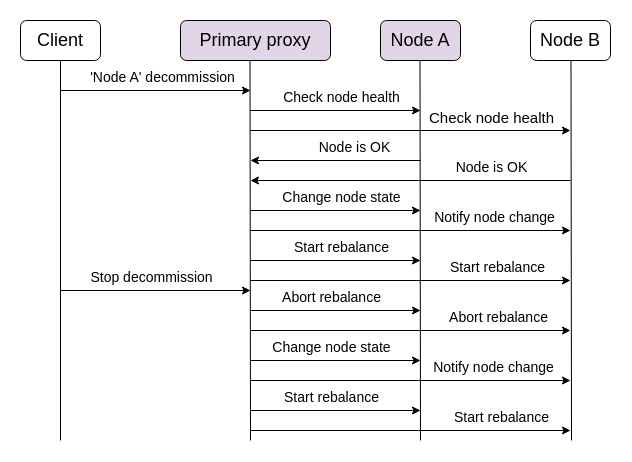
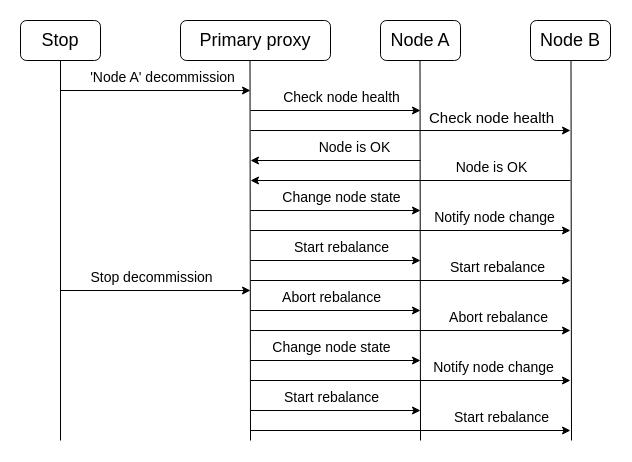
  <mxCell id="0" />
  <mxCell id="1" parent="0" />
- <mxCell id="2" value="&lt;font style=&quot;font-size: 18px&quot;&gt;Client&lt;/font&gt;" style="rounded=1;whiteSpace=wrap;html=1;" parent="1" vertex="1"><mxGeometry x="20" y="20" width="80" height="40" as="geometry" /></mxCell>
- <mxCell id="3" value="&lt;div style=&quot;font-size: 18px&quot;&gt;&lt;font style=&quot;font-size: 18px&quot;&gt;Primary&lt;/font&gt;&lt;font style=&quot;font-size: 18px&quot;&gt; proxy&lt;br&gt;&lt;/font&gt;&lt;/div&gt;" style="rounded=1;whiteSpace=wrap;html=1;fillColor=#e1d5e7;" parent="1" vertex="1"><mxGeometry x="180" y="20" width="150" height="40" as="geometry" /></mxCell>
- <mxCell id="4" value="&lt;font style=&quot;font-size: 18px&quot;&gt;Node&lt;/font&gt;&lt;font style=&quot;font-size: 18px&quot;&gt; A&lt;/font&gt;" style="rounded=1;whiteSpace=wrap;html=1;fillColor=#e1d5e7;" parent="1" vertex="1"><mxGeometry x="380" y="20" width="80" height="40" as="geometry" /></mxCell>
+ <mxCell id="2" value="&lt;font style=&quot;font-size: 18px&quot;&gt;Stop&lt;/font&gt;" style="rounded=1;whiteSpace=wrap;html=1;" parent="1" vertex="1"><mxGeometry x="20" y="20" width="80" height="40" as="geometry" /></mxCell>
+ <mxCell id="3" value="&lt;div style=&quot;font-size: 18px&quot;&gt;&lt;font style=&quot;font-size: 18px&quot;&gt;Primary&lt;/font&gt;&lt;font style=&quot;font-size: 18px&quot;&gt; proxy&lt;br&gt;&lt;/font&gt;&lt;/div&gt;" style="rounded=1;whiteSpace=wrap;html=1;" parent="1" vertex="1"><mxGeometry x="180" y="20" width="150" height="40" as="geometry" /></mxCell>
+ <mxCell id="4" value="&lt;font style=&quot;font-size: 18px&quot;&gt;Node&lt;/font&gt;&lt;font style=&quot;font-size: 18px&quot;&gt; A&lt;/font&gt;" style="rounded=1;whiteSpace=wrap;html=1;" parent="1" vertex="1"><mxGeometry x="380" y="20" width="80" height="40" as="geometry" /></mxCell>
  <mxCell id="5" value="" style="endArrow=none;html=1;" parent="1" edge="1"><mxGeometry width="50" height="50" relative="1" as="geometry"><mxPoint x="60" y="440" as="sourcePoint" /><mxPoint x="60" y="60" as="targetPoint" /></mxGeometry></mxCell>
  <mxCell id="6" value="" style="endArrow=none;html=1;" parent="1" edge="1"><mxGeometry width="50" height="50" relative="1" as="geometry"><mxPoint x="250" y="440" as="sourcePoint" /><mxPoint x="249.5" y="60" as="targetPoint" /></mxGeometry></mxCell>
  <mxCell id="7" value="" style="endArrow=none;html=1;" parent="1" edge="1"><mxGeometry width="50" height="50" relative="1" as="geometry"><mxPoint x="420" y="440" as="sourcePoint" /><mxPoint x="419.5" y="60" as="targetPoint" /></mxGeometry></mxCell>
  <mxCell id="8" value="" style="endArrow=classic;html=1;" parent="1" edge="1"><mxGeometry width="50" height="50" relative="1" as="geometry"><mxPoint x="60" y="90" as="sourcePoint" /><mxPoint x="250" y="90" as="targetPoint" /></mxGeometry></mxCell>
  <mxCell id="9" value="&lt;font style=&quot;font-size: 14px;&quot;&gt;'Node A' decommission&lt;/font&gt;" style="edgeLabel;html=1;align=center;verticalAlign=middle;resizable=0;points=[];fontSize=14;" parent="8" vertex="1" connectable="0"><mxGeometry x="-0.393" y="1" relative="1" as="geometry"><mxPoint x="43" y="-13" as="offset" /></mxGeometry></mxCell>
  <mxCell id="10" value="" style="endArrow=classic;html=1;fontSize=14;" parent="1" edge="1"><mxGeometry width="50" height="50" relative="1" as="geometry"><mxPoint x="250" y="110" as="sourcePoint" /><mxPoint x="420" y="110" as="targetPoint" /></mxGeometry></mxCell>
  <mxCell id="11" value="&lt;font style=&quot;font-size: 14px;&quot;&gt;Check node health&lt;br style=&quot;font-size: 14px;&quot;&gt;&lt;/font&gt;" style="edgeLabel;html=1;align=center;verticalAlign=middle;resizable=0;points=[];fontSize=14;" parent="10" vertex="1" connectable="0"><mxGeometry x="-0.308" y="-2" relative="1" as="geometry"><mxPoint x="31" y="-16" as="offset" /></mxGeometry></mxCell>
  <mxCell id="12" value="" style="endArrow=classic;html=1;" parent="1" edge="1"><mxGeometry width="50" height="50" relative="1" as="geometry"><mxPoint x="420" y="160" as="sourcePoint" /><mxPoint x="250" y="160" as="targetPoint" /></mxGeometry></mxCell>
  <mxCell id="13" value="&lt;font style=&quot;font-size: 14px;&quot;&gt;Node is OK&lt;/font&gt;" style="edgeLabel;html=1;align=center;verticalAlign=middle;resizable=0;points=[];fontSize=14;" parent="12" vertex="1" connectable="0"><mxGeometry x="0.431" relative="1" as="geometry"><mxPoint x="55" y="-14" as="offset" /></mxGeometry></mxCell>
  <mxCell id="14" value="&lt;font style=&quot;font-size: 18px&quot;&gt;Node&lt;/font&gt;&lt;font style=&quot;font-size: 18px&quot;&gt; B&lt;/font&gt;" style="rounded=1;whiteSpace=wrap;html=1;" parent="1" vertex="1"><mxGeometry x="530" y="20" width="80" height="40" as="geometry" /></mxCell>
  <mxCell id="15" value="" style="endArrow=none;html=1;" parent="1" edge="1"><mxGeometry width="50" height="50" relative="1" as="geometry"><mxPoint x="571" y="440" as="sourcePoint" /><mxPoint x="570.5" y="60" as="targetPoint" /></mxGeometry></mxCell>
  <mxCell id="16" value="" style="endArrow=classic;html=1;" parent="1" edge="1"><mxGeometry width="50" height="50" relative="1" as="geometry"><mxPoint x="250" y="260" as="sourcePoint" /><mxPoint x="420" y="260" as="targetPoint" /></mxGeometry></mxCell>
  <mxCell id="17" value="&lt;font style=&quot;font-size: 14px;&quot;&gt;Start rebalance&lt;/font&gt;" style="edgeLabel;html=1;align=center;verticalAlign=middle;resizable=0;points=[];fontSize=14;" parent="16" vertex="1" connectable="0"><mxGeometry x="-0.333" y="-2" relative="1" as="geometry"><mxPoint x="33" y="-16" as="offset" /></mxGeometry></mxCell>
  <mxCell id="18" value="" style="endArrow=classic;html=1;" parent="1" edge="1"><mxGeometry width="50" height="50" relative="1" as="geometry"><mxPoint x="250" y="280" as="sourcePoint" /><mxPoint x="570" y="280" as="targetPoint" /></mxGeometry></mxCell>
  <mxCell id="19" value="&lt;font style=&quot;font-size: 14px;&quot;&gt;Start rebalance&lt;/font&gt;" style="edgeLabel;html=1;align=center;verticalAlign=middle;resizable=0;points=[];fontSize=14;" parent="18" vertex="1" connectable="0"><mxGeometry x="-0.333" y="-2" relative="1" as="geometry"><mxPoint x="139" y="-16" as="offset" /></mxGeometry></mxCell>
  <mxCell id="20" value="" style="endArrow=classic;html=1;" parent="1" edge="1"><mxGeometry width="50" height="50" relative="1" as="geometry"><mxPoint x="250" y="130" as="sourcePoint" /><mxPoint x="570" y="130" as="targetPoint" /></mxGeometry></mxCell>
  <mxCell id="21" value="&lt;font style=&quot;font-size: 15px;&quot;&gt;Check node health&lt;br style=&quot;font-size: 15px;&quot;&gt;&lt;/font&gt;" style="edgeLabel;html=1;align=center;verticalAlign=middle;resizable=0;points=[];fontSize=15;" parent="20" vertex="1" connectable="0"><mxGeometry x="-0.308" y="-2" relative="1" as="geometry"><mxPoint x="129" y="-16" as="offset" /></mxGeometry></mxCell>
  <mxCell id="22" value="" style="endArrow=classic;html=1;" parent="1" edge="1"><mxGeometry width="50" height="50" relative="1" as="geometry"><mxPoint x="570" y="180" as="sourcePoint" /><mxPoint x="250" y="180" as="targetPoint" /></mxGeometry></mxCell>
  <mxCell id="23" value="&lt;font style=&quot;font-size: 14px;&quot;&gt;Node is OK&lt;/font&gt;" style="edgeLabel;html=1;align=center;verticalAlign=middle;resizable=0;points=[];fontSize=14;" parent="22" vertex="1" connectable="0"><mxGeometry x="0.431" relative="1" as="geometry"><mxPoint x="149" y="-14" as="offset" /></mxGeometry></mxCell>
  <mxCell id="24" value="" style="endArrow=classic;html=1;" parent="1" edge="1"><mxGeometry width="50" height="50" relative="1" as="geometry"><mxPoint x="250" y="210" as="sourcePoint" /><mxPoint x="420" y="210" as="targetPoint" /></mxGeometry></mxCell>
  <mxCell id="25" value="&lt;font style=&quot;font-size: 14px;&quot;&gt;Change node state&lt;/font&gt;&lt;font style=&quot;font-size: 14px;&quot;&gt;&lt;br style=&quot;font-size: 14px;&quot;&gt;&lt;/font&gt;" style="edgeLabel;html=1;align=center;verticalAlign=middle;resizable=0;points=[];fontSize=14;" parent="24" vertex="1" connectable="0"><mxGeometry x="-0.308" y="-2" relative="1" as="geometry"><mxPoint x="31" y="-16" as="offset" /></mxGeometry></mxCell>
  <mxCell id="26" value="" style="endArrow=classic;html=1;" parent="1" edge="1"><mxGeometry width="50" height="50" relative="1" as="geometry"><mxPoint x="250" y="230" as="sourcePoint" /><mxPoint x="570" y="230" as="targetPoint" /></mxGeometry></mxCell>
  <mxCell id="27" value="&lt;div style=&quot;font-size: 14px&quot;&gt;&lt;font style=&quot;font-size: 14px&quot;&gt;Notify node change&lt;/font&gt;&lt;/div&gt;" style="edgeLabel;html=1;align=center;verticalAlign=middle;resizable=0;points=[];fontSize=14;" parent="26" vertex="1" connectable="0"><mxGeometry x="-0.308" y="-2" relative="1" as="geometry"><mxPoint x="132" y="-16" as="offset" /></mxGeometry></mxCell>
  <mxCell id="28" value="" style="endArrow=classic;html=1;" parent="1" edge="1"><mxGeometry width="50" height="50" relative="1" as="geometry"><mxPoint x="60" y="290" as="sourcePoint" /><mxPoint x="250" y="290" as="targetPoint" /></mxGeometry></mxCell>
  <mxCell id="29" value="&lt;font style=&quot;font-size: 14px;&quot;&gt;Stop&lt;/font&gt;&lt;font style=&quot;font-size: 14px;&quot;&gt;&lt;font style=&quot;font-size: 14px;&quot;&gt; &lt;/font&gt;decommission&lt;/font&gt;" style="edgeLabel;html=1;align=center;verticalAlign=middle;resizable=0;points=[];fontSize=14;" parent="28" vertex="1" connectable="0"><mxGeometry x="-0.393" y="1" relative="1" as="geometry"><mxPoint x="32" y="-13" as="offset" /></mxGeometry></mxCell>
  <mxCell id="30" value="" style="endArrow=classic;html=1;" parent="1" edge="1"><mxGeometry width="50" height="50" relative="1" as="geometry"><mxPoint x="250" y="310" as="sourcePoint" /><mxPoint x="420" y="310" as="targetPoint" /></mxGeometry></mxCell>
  <mxCell id="31" value="&lt;font style=&quot;font-size: 14px;&quot;&gt;Abort&lt;/font&gt;&lt;font style=&quot;font-size: 14px;&quot;&gt; rebalance&lt;/font&gt;" style="edgeLabel;html=1;align=center;verticalAlign=middle;resizable=0;points=[];fontSize=14;" parent="30" vertex="1" connectable="0"><mxGeometry x="-0.333" y="-2" relative="1" as="geometry"><mxPoint x="23" y="-16" as="offset" /></mxGeometry></mxCell>
  <mxCell id="32" value="" style="endArrow=classic;html=1;" parent="1" edge="1"><mxGeometry width="50" height="50" relative="1" as="geometry"><mxPoint x="250" y="330" as="sourcePoint" /><mxPoint x="570" y="330" as="targetPoint" /></mxGeometry></mxCell>
  <mxCell id="33" value="&lt;font style=&quot;font-size: 14px;&quot;&gt;Abort&lt;/font&gt;&lt;font style=&quot;font-size: 14px;&quot;&gt; rebalance&lt;/font&gt;" style="edgeLabel;html=1;align=center;verticalAlign=middle;resizable=0;points=[];fontSize=14;" parent="32" vertex="1" connectable="0"><mxGeometry x="-0.333" y="-2" relative="1" as="geometry"><mxPoint x="140" y="-16" as="offset" /></mxGeometry></mxCell>
  <mxCell id="34" value="" style="endArrow=classic;html=1;" parent="1" edge="1"><mxGeometry width="50" height="50" relative="1" as="geometry"><mxPoint x="250" y="360" as="sourcePoint" /><mxPoint x="420" y="360" as="targetPoint" /></mxGeometry></mxCell>
  <mxCell id="35" value="&lt;font style=&quot;font-size: 14px;&quot;&gt;Change node state&lt;/font&gt;&lt;font style=&quot;font-size: 14px;&quot;&gt;&lt;br style=&quot;font-size: 14px;&quot;&gt;&lt;/font&gt;" style="edgeLabel;html=1;align=center;verticalAlign=middle;resizable=0;points=[];fontSize=14;" parent="34" vertex="1" connectable="0"><mxGeometry x="-0.308" y="-2" relative="1" as="geometry"><mxPoint x="21" y="-16" as="offset" /></mxGeometry></mxCell>
  <mxCell id="36" value="" style="endArrow=classic;html=1;" parent="1" edge="1"><mxGeometry width="50" height="50" relative="1" as="geometry"><mxPoint x="250" y="380" as="sourcePoint" /><mxPoint x="570" y="380" as="targetPoint" /></mxGeometry></mxCell>
  <mxCell id="37" value="&lt;font style=&quot;font-size: 14px&quot;&gt;Notify node change&lt;/font&gt;" style="edgeLabel;html=1;align=center;verticalAlign=middle;resizable=0;points=[];fontSize=14;" parent="36" vertex="1" connectable="0"><mxGeometry x="-0.308" y="-2" relative="1" as="geometry"><mxPoint x="131" y="-16" as="offset" /></mxGeometry></mxCell>
  <mxCell id="38" value="" style="endArrow=classic;html=1;" parent="1" edge="1"><mxGeometry width="50" height="50" relative="1" as="geometry"><mxPoint x="250" y="410" as="sourcePoint" /><mxPoint x="420" y="410" as="targetPoint" /></mxGeometry></mxCell>
  <mxCell id="39" value="&lt;font style=&quot;font-size: 14px;&quot;&gt;Start rebalance&lt;/font&gt;" style="edgeLabel;html=1;align=center;verticalAlign=middle;resizable=0;points=[];fontSize=14;" parent="38" vertex="1" connectable="0"><mxGeometry x="-0.333" y="-2" relative="1" as="geometry"><mxPoint x="23" y="-16" as="offset" /></mxGeometry></mxCell>
  <mxCell id="40" value="" style="endArrow=classic;html=1;" parent="1" edge="1"><mxGeometry width="50" height="50" relative="1" as="geometry"><mxPoint x="250" y="430" as="sourcePoint" /><mxPoint x="570" y="430" as="targetPoint" /></mxGeometry></mxCell>
  <mxCell id="41" value="&lt;font style=&quot;font-size: 14px;&quot;&gt;Start rebalance&lt;/font&gt;" style="edgeLabel;html=1;align=center;verticalAlign=middle;resizable=0;points=[];fontSize=14;" parent="40" vertex="1" connectable="0"><mxGeometry x="-0.333" y="-2" relative="1" as="geometry"><mxPoint x="143" y="-16" as="offset" /></mxGeometry></mxCell>
